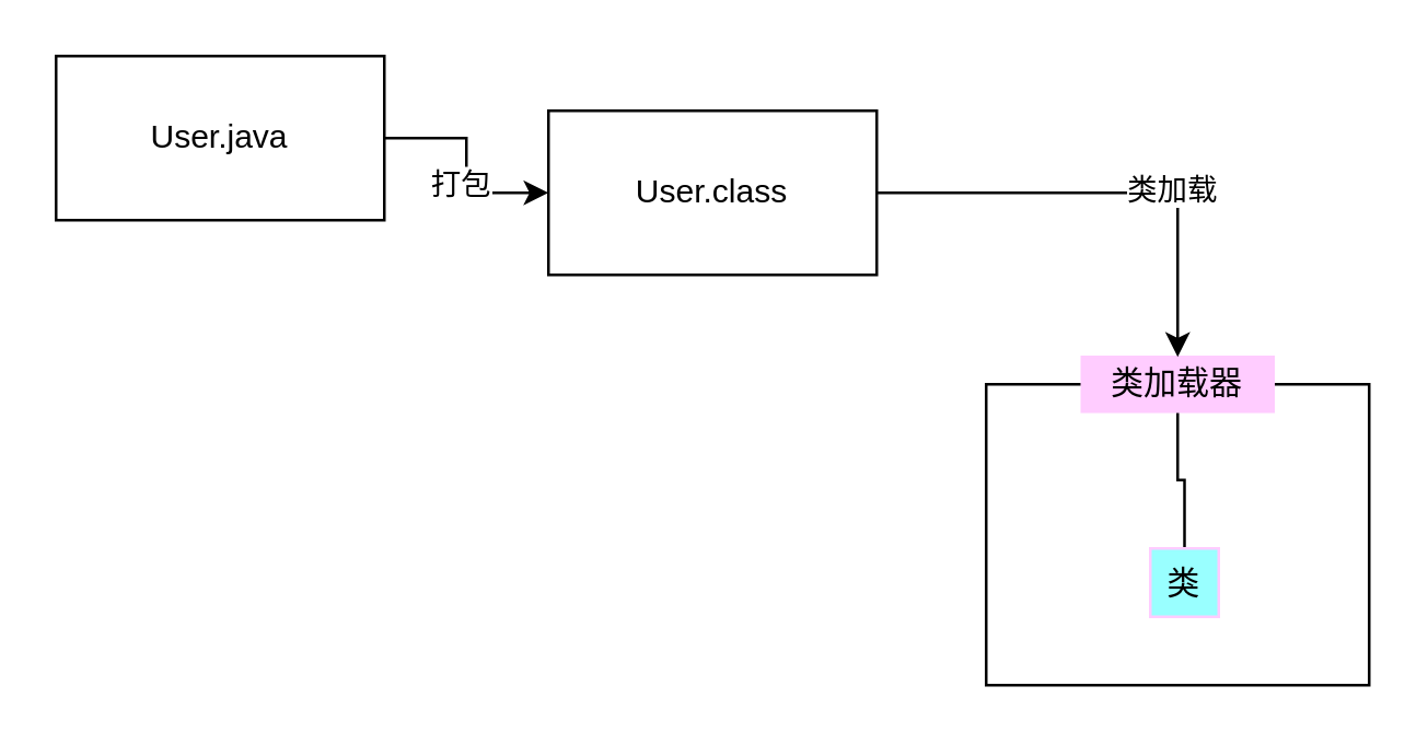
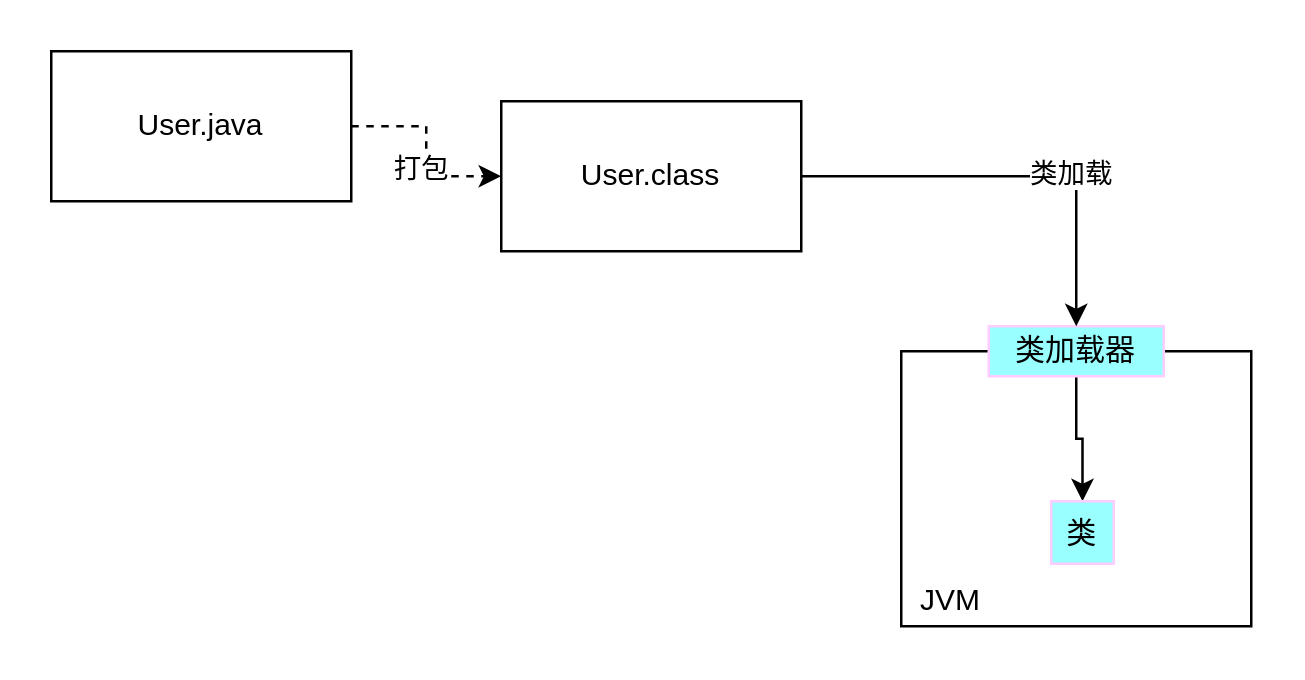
  <mxCell id="0" />
  <mxCell id="1" parent="0" />
- <mxCell id="2" value="" style="edgeStyle=orthogonalEdgeStyle;rounded=0;orthogonalLoop=1;jettySize=auto;html=1;" edge="1" parent="1" source="4" target="5"><mxGeometry relative="1" as="geometry" /></mxCell>
+ <mxCell id="2" value="" style="edgeStyle=orthogonalEdgeStyle;rounded=0;orthogonalLoop=1;jettySize=auto;html=1;dashed=1;" edge="1" parent="1" source="4" target="5"><mxGeometry relative="1" as="geometry" /></mxCell>
  <mxCell id="3" value="打包" style="edgeLabel;html=1;align=center;verticalAlign=middle;resizable=0;points=[];" vertex="1" connectable="0" parent="2"><mxGeometry x="0.15" y="-3" relative="1" as="geometry"><mxPoint as="offset" /></mxGeometry></mxCell>
  <mxCell id="4" value="User.java" style="rounded=0;whiteSpace=wrap;html=1;" vertex="1" parent="1"><mxGeometry x="20" y="20" width="120" height="60" as="geometry" /></mxCell>
  <mxCell id="5" value="User.class" style="rounded=0;whiteSpace=wrap;html=1;" vertex="1" parent="1"><mxGeometry x="200" y="40" width="120" height="60" as="geometry" /></mxCell>
  <mxCell id="6" value="" style="whiteSpace=wrap;html=1;rounded=0;" vertex="1" parent="1"><mxGeometry x="360" y="140" width="140" height="110" as="geometry" /></mxCell>
- <mxCell id="7" style="edgeStyle=orthogonalEdgeStyle;rounded=0;orthogonalLoop=1;jettySize=auto;html=1;endArrow=none;" edge="1" parent="1" source="8" target="12"><mxGeometry relative="1" as="geometry" /></mxCell>
- <mxCell id="8" value="类加载器" style="rounded=0;whiteSpace=wrap;html=1;strokeColor=#FFCCFF;fillColor=#FFCCFF;" vertex="1" parent="1"><mxGeometry x="395" y="130" width="70" height="20" as="geometry" /></mxCell>
+ <mxCell id="7" style="edgeStyle=orthogonalEdgeStyle;rounded=0;orthogonalLoop=1;jettySize=auto;html=1;" edge="1" parent="1" source="8" target="12"><mxGeometry relative="1" as="geometry" /></mxCell>
+ <mxCell id="8" value="类加载器" style="rounded=0;whiteSpace=wrap;html=1;strokeColor=#FFCCFF;fillColor=#99ffff;" vertex="1" parent="1"><mxGeometry x="395" y="130" width="70" height="20" as="geometry" /></mxCell>
  <mxCell id="9" value="" style="edgeStyle=orthogonalEdgeStyle;rounded=0;orthogonalLoop=1;jettySize=auto;html=1;" edge="1" parent="1" source="5" target="8"><mxGeometry relative="1" as="geometry"><mxPoint x="340" y="50" as="sourcePoint" /><mxPoint x="430" y="140" as="targetPoint" /></mxGeometry></mxCell>
  <mxCell id="10" value="类加载" style="edgeLabel;html=1;align=center;verticalAlign=middle;resizable=0;points=[];" vertex="1" connectable="0" parent="9"><mxGeometry x="0.256" y="2" relative="1" as="geometry"><mxPoint as="offset" /></mxGeometry></mxCell>
+ <mxCell id="11" value="JVM" style="text;html=1;strokeColor=none;fillColor=none;align=center;verticalAlign=middle;whiteSpace=wrap;rounded=0;" vertex="1" parent="1"><mxGeometry x="360" y="230" width="40" height="20" as="geometry" /></mxCell>
  <mxCell id="12" value="类" style="rounded=0;whiteSpace=wrap;html=1;strokeColor=#FFCCFF;fillColor=#99FFFF;" vertex="1" parent="1"><mxGeometry x="420" y="200" width="25" height="25" as="geometry" /></mxCell>
